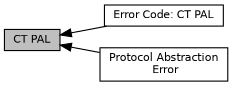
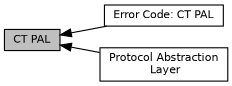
  digraph {
    rankdir=LR
    node [color=black fillcolor=white fontname=Helvetica fontsize=10 shape=record style=filled]
    edge [dir=back fontname=Helvetica fontsize=10 labelfontname=Helvetica labelfontsize=10 shape=plaintext style=solid]
    n1 [fillcolor=grey75 fontcolor=black height=0.2 label="CT PAL" width=0.4]
    n2 [height=0.2 label="Error Code: CT PAL" width=0.4]
-   n3 [height=0.2 label="Protocol Abstraction\l Error" width=0.4]
+   n3 [height=0.2 label="Protocol Abstraction\l Layer" width=0.4]
    n1 -> n2
    n1 -> n3
  }
